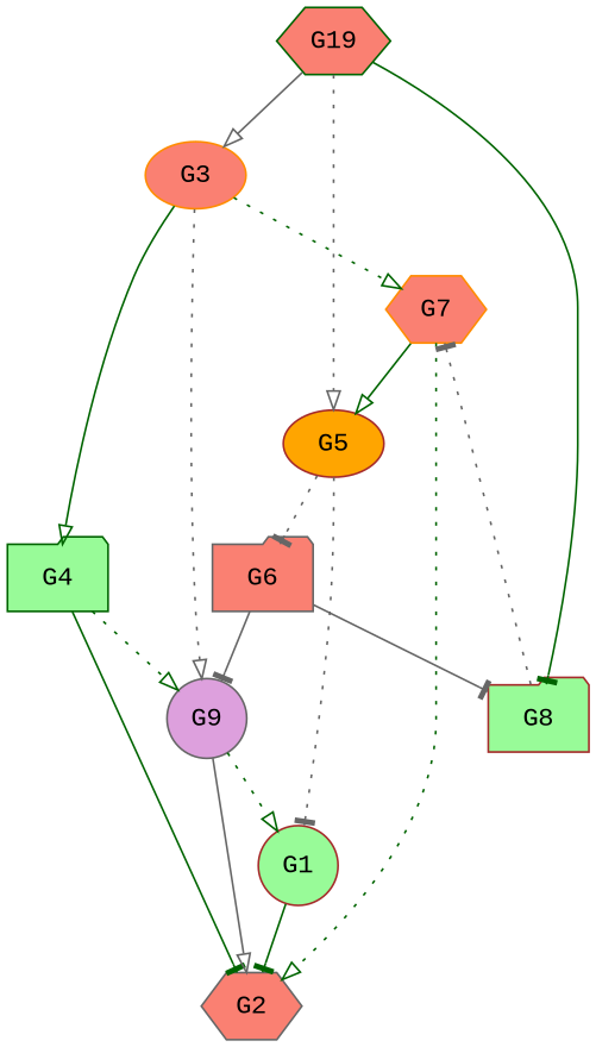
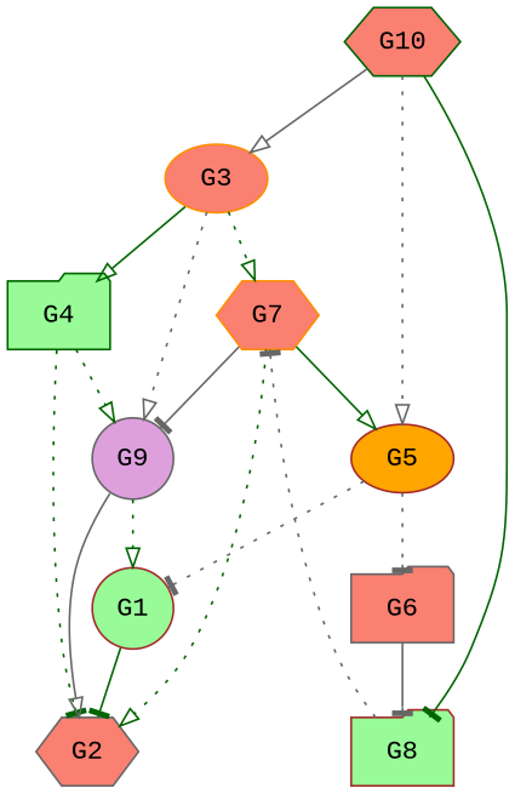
  digraph {
    fontname="Liberation Mono"
    node [color=brown fillcolor=salmon fontname="Liberation Mono" shape=hexagon style=filled]
    edge [arrowhead=onormal color=darkgreen fontname="Liberation Mono" style=dotted]
    n1 [fillcolor=palegreen label=G1 shape=circle]
    n2 [color=gray40 label=G2]
    n3 [color=darkorange label=G3 shape=ellipse]
    n4 [color=darkgreen fillcolor=palegreen label=G4 shape=folder]
    n5 [color=darkorange label=G7]
    n6 [color=gray40 fillcolor=plum label=G9 shape=circle]
    n7 [fillcolor=orange label=G5 shape=ellipse]
    n8 [color=gray40 label=G6 shape=folder]
    n9 [fillcolor=palegreen label=G8 shape=folder]
-   n10 [color=darkgreen label=G19]
+   n10 [color=darkgreen label=G10]
    n1 -> n2 [arrowhead=tee style=solid]
    n3 -> n4 [style=solid]
    n3 -> n5
    n3 -> n6 [color=gray40]
-   n4 -> n2 [arrowhead=tee style=solid]
+   n4 -> n2 [arrowhead=tee]
    n4 -> n6
    n5 -> n2
    n5 -> n7 [style=solid]
    n6 -> n1
    n6 -> n2 [color=gray40 style=solid]
    n7 -> n1 [arrowhead=tee color=gray40]
    n7 -> n8 [arrowhead=tee color=gray40]
-   n8 -> n6 [arrowhead=tee color=gray40 style=solid]
+   n5 -> n6 [arrowhead=tee color=gray40 style=solid]
    n8 -> n9 [arrowhead=tee color=gray40 style=solid]
    n9 -> n5 [arrowhead=tee color=gray40]
    n10 -> n3 [color=gray40 style=solid]
    n10 -> n7 [color=gray40]
    n10 -> n9 [arrowhead=tee style=solid]
  }
